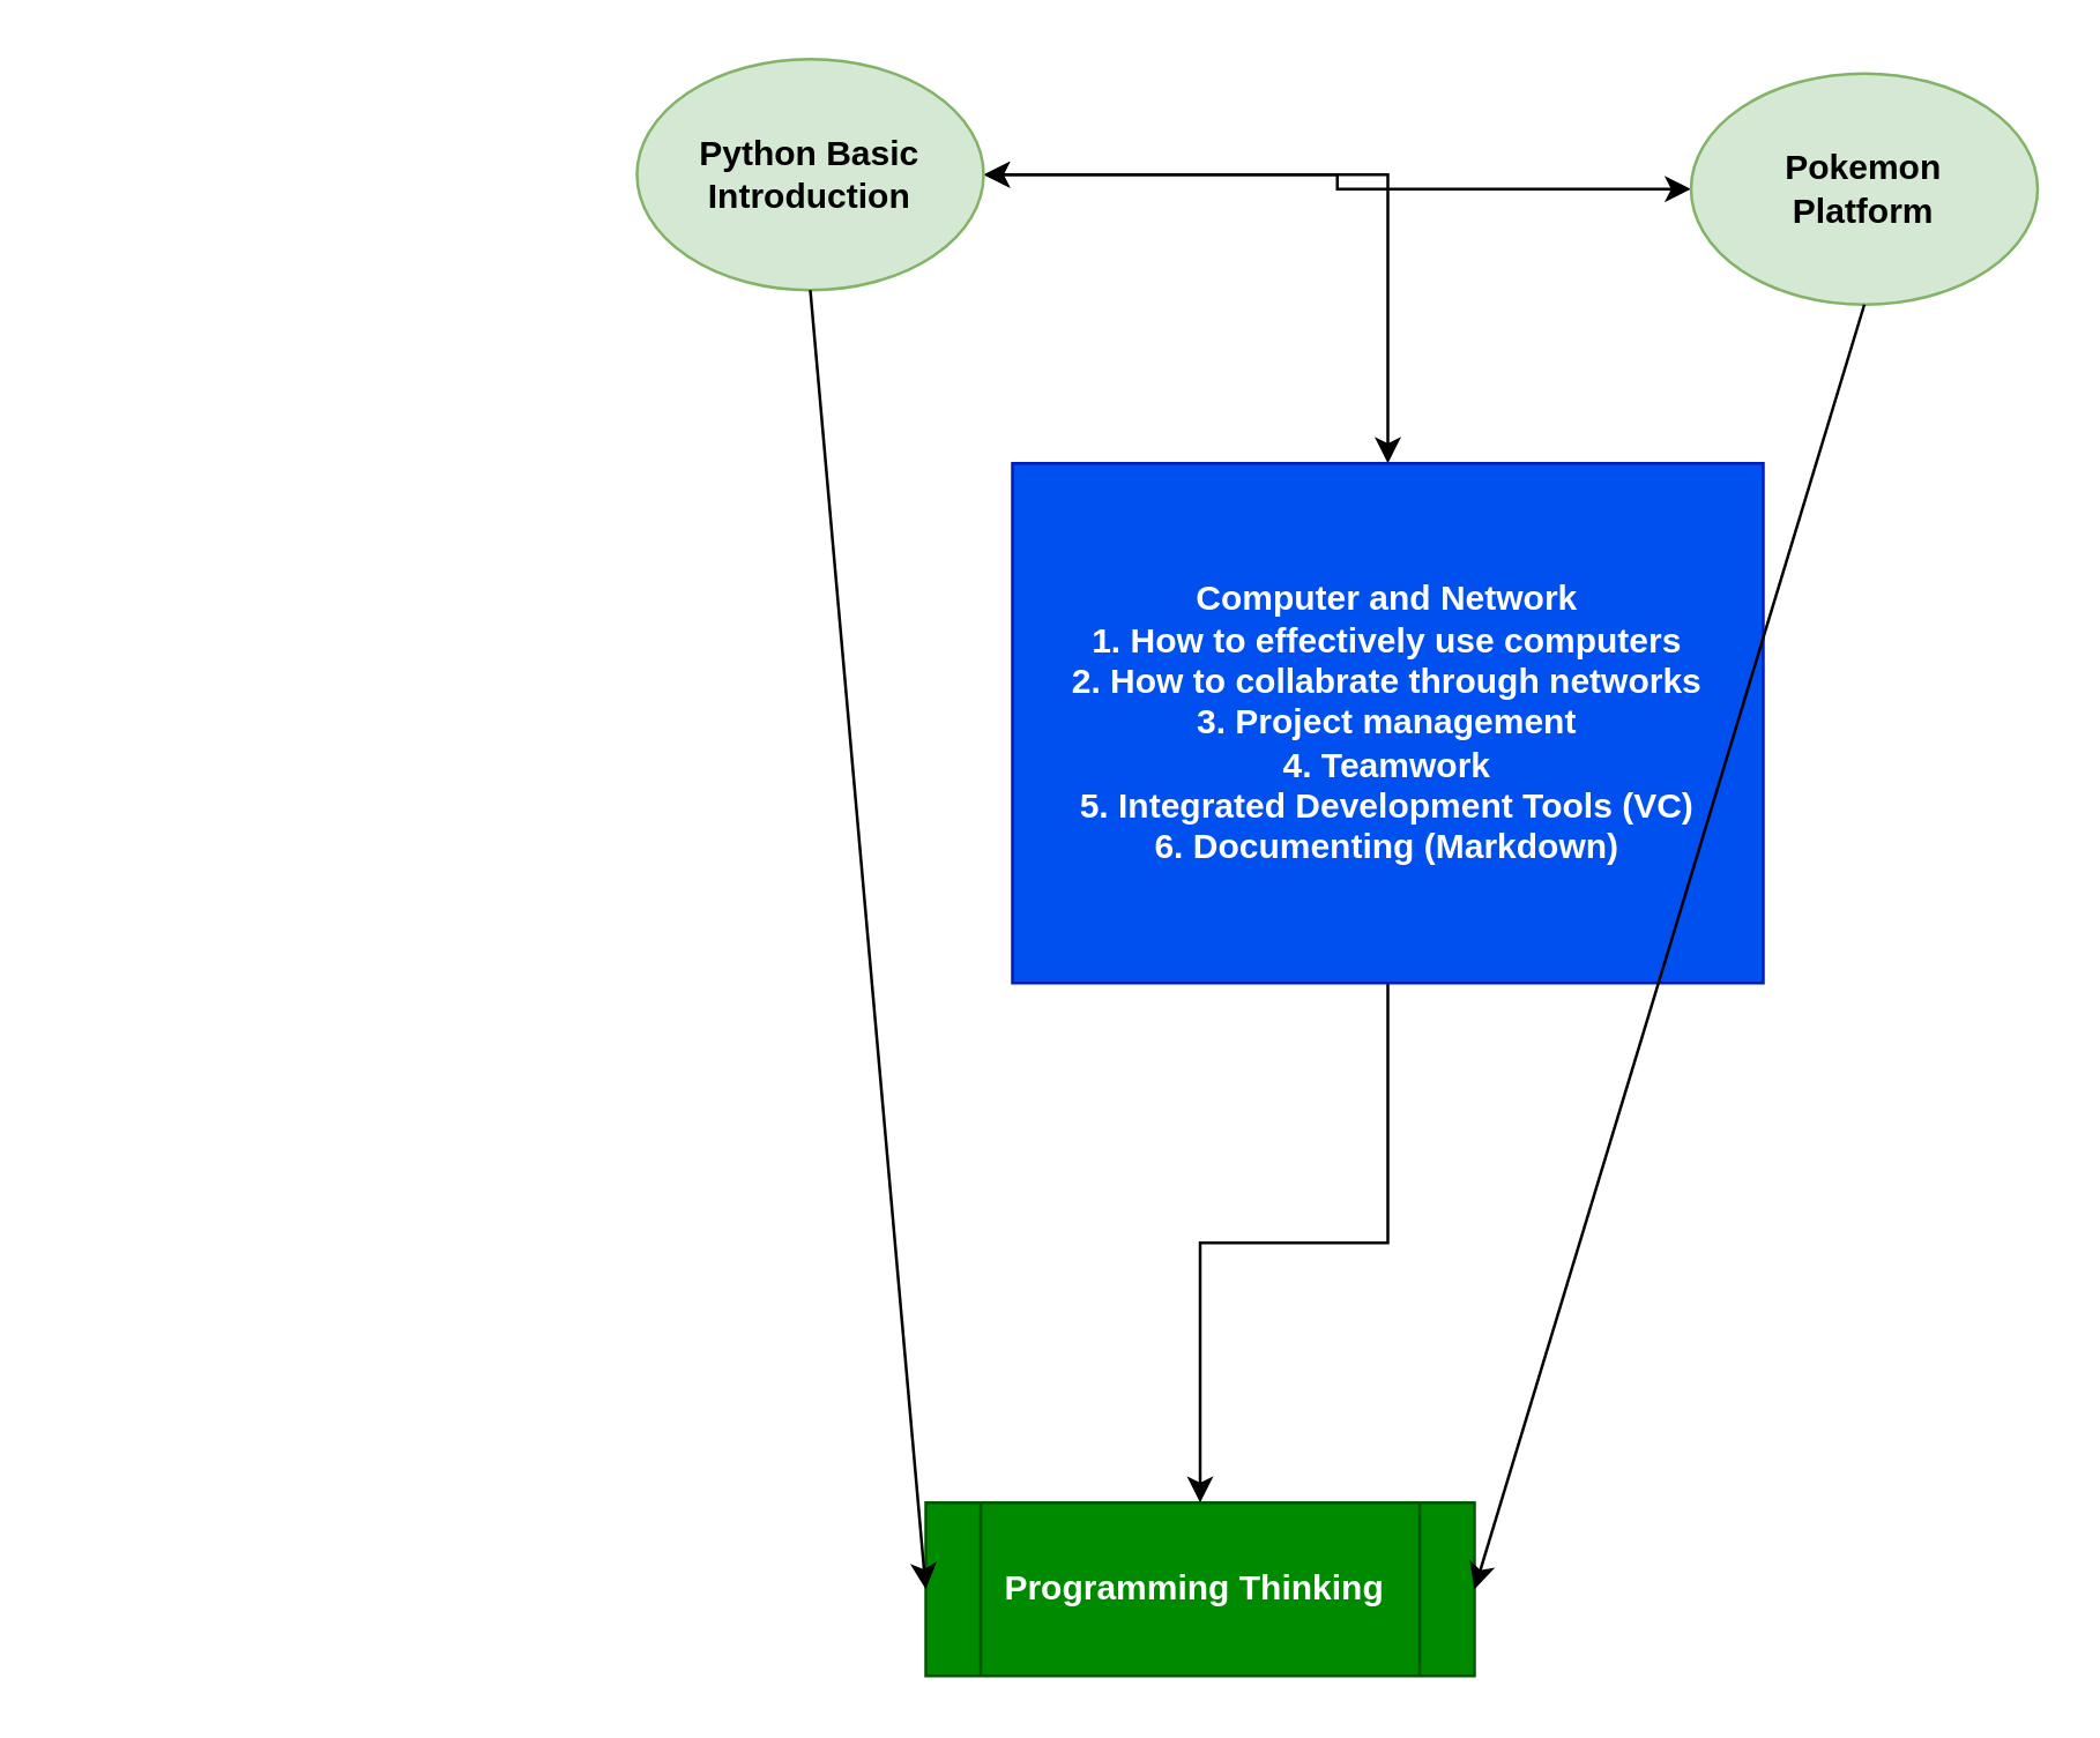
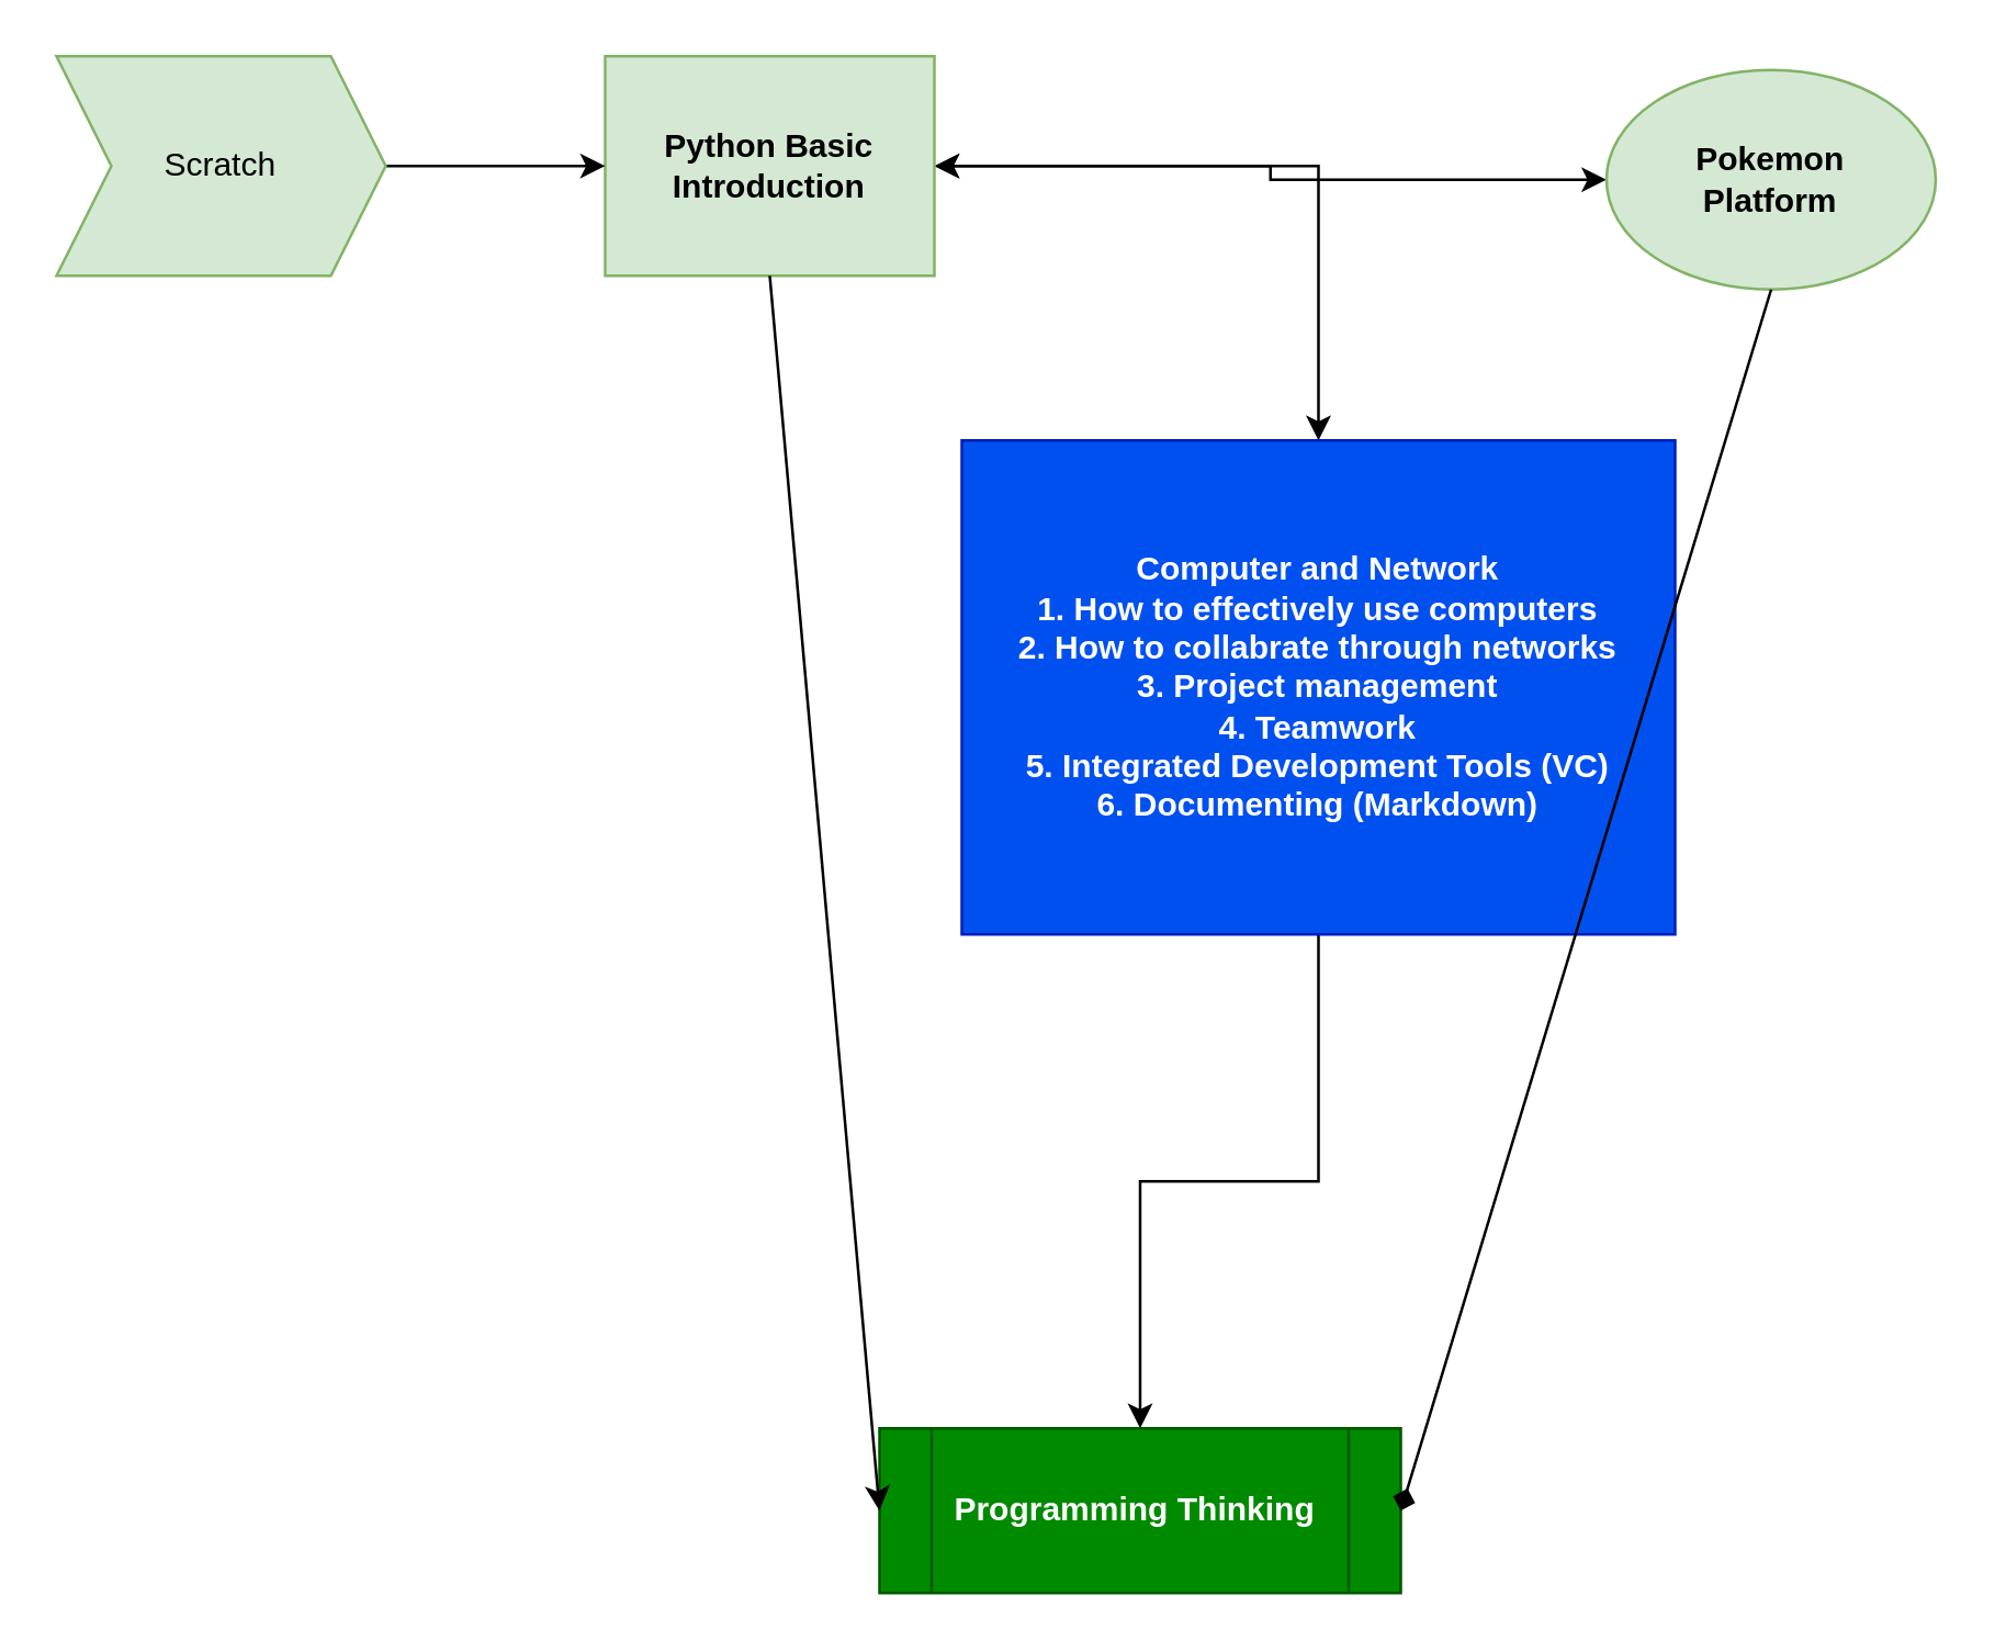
  <mxCell id="0" />
  <mxCell id="1" parent="0" />
  <mxCell id="2" value="" style="edgeStyle=orthogonalEdgeStyle;rounded=0;orthogonalLoop=1;jettySize=auto;html=1;startArrow=classic;startFill=1;" parent="1" source="4" target="5" edge="1"><mxGeometry relative="1" as="geometry" /></mxCell>
  <mxCell id="3" value="" style="edgeStyle=orthogonalEdgeStyle;rounded=0;orthogonalLoop=1;jettySize=auto;html=1;startArrow=classic;startFill=1;" parent="1" source="4" target="7" edge="1"><mxGeometry relative="1" as="geometry" /></mxCell>
- <mxCell id="4" value="&lt;b&gt;Python Basic&lt;br&gt;Introduction&lt;/b&gt;" style="ellipse;whiteSpace=wrap;html=1;fillColor=#d5e8d4;strokeColor=#82b366;" parent="1" vertex="1"><mxGeometry x="220" y="20" width="120" height="80" as="geometry" /></mxCell>
+ <mxCell id="4" value="&lt;b&gt;Python Basic&lt;br&gt;Introduction&lt;/b&gt;" style="whiteSpace=wrap;html=1;fillColor=#d5e8d4;strokeColor=#82b366;rounded=0;" parent="1" vertex="1"><mxGeometry x="220" y="20" width="120" height="80" as="geometry" /></mxCell>
  <mxCell id="5" value="&lt;b&gt;Pokemon&lt;br&gt;Platform&lt;/b&gt;" style="ellipse;whiteSpace=wrap;html=1;fillColor=#d5e8d4;strokeColor=#82b366;" parent="1" vertex="1"><mxGeometry x="585" y="25" width="120" height="80" as="geometry" /></mxCell>
  <mxCell id="6" value="" style="edgeStyle=orthogonalEdgeStyle;rounded=0;orthogonalLoop=1;jettySize=auto;html=1;startArrow=none;startFill=0;" parent="1" source="7" target="8" edge="1"><mxGeometry relative="1" as="geometry" /></mxCell>
  <mxCell id="7" value="&lt;b&gt;Computer and Network&lt;br&gt;1. How to&lt;/b&gt;&lt;b&gt;&amp;nbsp;effectively&amp;nbsp;&lt;/b&gt;&lt;b&gt;use computers&lt;br&gt;2. How to collabrate through networks&lt;br&gt;3. Project management&lt;br&gt;4. Teamwork&lt;br&gt;5. Integrated Development Tools (VC)&lt;br&gt;6. Documenting (Markdown)&lt;br&gt;&lt;/b&gt;" style="whiteSpace=wrap;html=1;fillColor=#0050ef;strokeColor=#001DBC;fontColor=#ffffff;" parent="1" vertex="1"><mxGeometry x="350" y="160" width="260" height="180" as="geometry" /></mxCell>
  <mxCell id="8" value="&lt;b&gt;Programming Thinking&amp;nbsp;&lt;/b&gt;" style="shape=process;whiteSpace=wrap;html=1;backgroundOutline=1;fillColor=#008a00;strokeColor=#005700;fontColor=#ffffff;" parent="1" vertex="1"><mxGeometry x="320" y="520" width="190" height="60" as="geometry" /></mxCell>
  <mxCell id="9" value="" style="endArrow=classic;html=1;exitX=0.5;exitY=1;exitDx=0;exitDy=0;entryX=0;entryY=0.5;entryDx=0;entryDy=0;" parent="1" source="4" target="8" edge="1"><mxGeometry width="50" height="50" relative="1" as="geometry"><mxPoint x="640" y="430" as="sourcePoint" /><mxPoint x="410" y="570" as="targetPoint" /></mxGeometry></mxCell>
- <mxCell id="10" value="" style="endArrow=classic;html=1;exitX=0.5;exitY=1;exitDx=0;exitDy=0;entryX=1;entryY=0.5;entryDx=0;entryDy=0;" parent="1" source="5" target="8" edge="1"><mxGeometry width="50" height="50" relative="1" as="geometry"><mxPoint x="640" y="430" as="sourcePoint" /><mxPoint x="690" y="380" as="targetPoint" /></mxGeometry></mxCell>
+ <mxCell id="10" value="" style="endArrow=diamond;html=1;exitX=0.5;exitY=1;exitDx=0;exitDy=0;entryX=1;entryY=0.5;entryDx=0;entryDy=0;" parent="1" source="5" target="8" edge="1"><mxGeometry width="50" height="50" relative="1" as="geometry"><mxPoint x="640" y="430" as="sourcePoint" /><mxPoint x="690" y="380" as="targetPoint" /></mxGeometry></mxCell>
+ <mxCell id="11" style="edgeStyle=orthogonalEdgeStyle;rounded=0;orthogonalLoop=1;jettySize=auto;html=1;entryX=0;entryY=0.5;entryDx=0;entryDy=0;startArrow=none;startFill=0;" parent="1" source="12" target="4" edge="1"><mxGeometry relative="1" as="geometry" /></mxCell>
+ <mxCell id="12" value="Scratch" style="shape=step;perimeter=stepPerimeter;whiteSpace=wrap;html=1;fixedSize=1;fillColor=#d5e8d4;strokeColor=#82b366;" parent="1" vertex="1"><mxGeometry x="20" y="20" width="120" height="80" as="geometry" /></mxCell>
